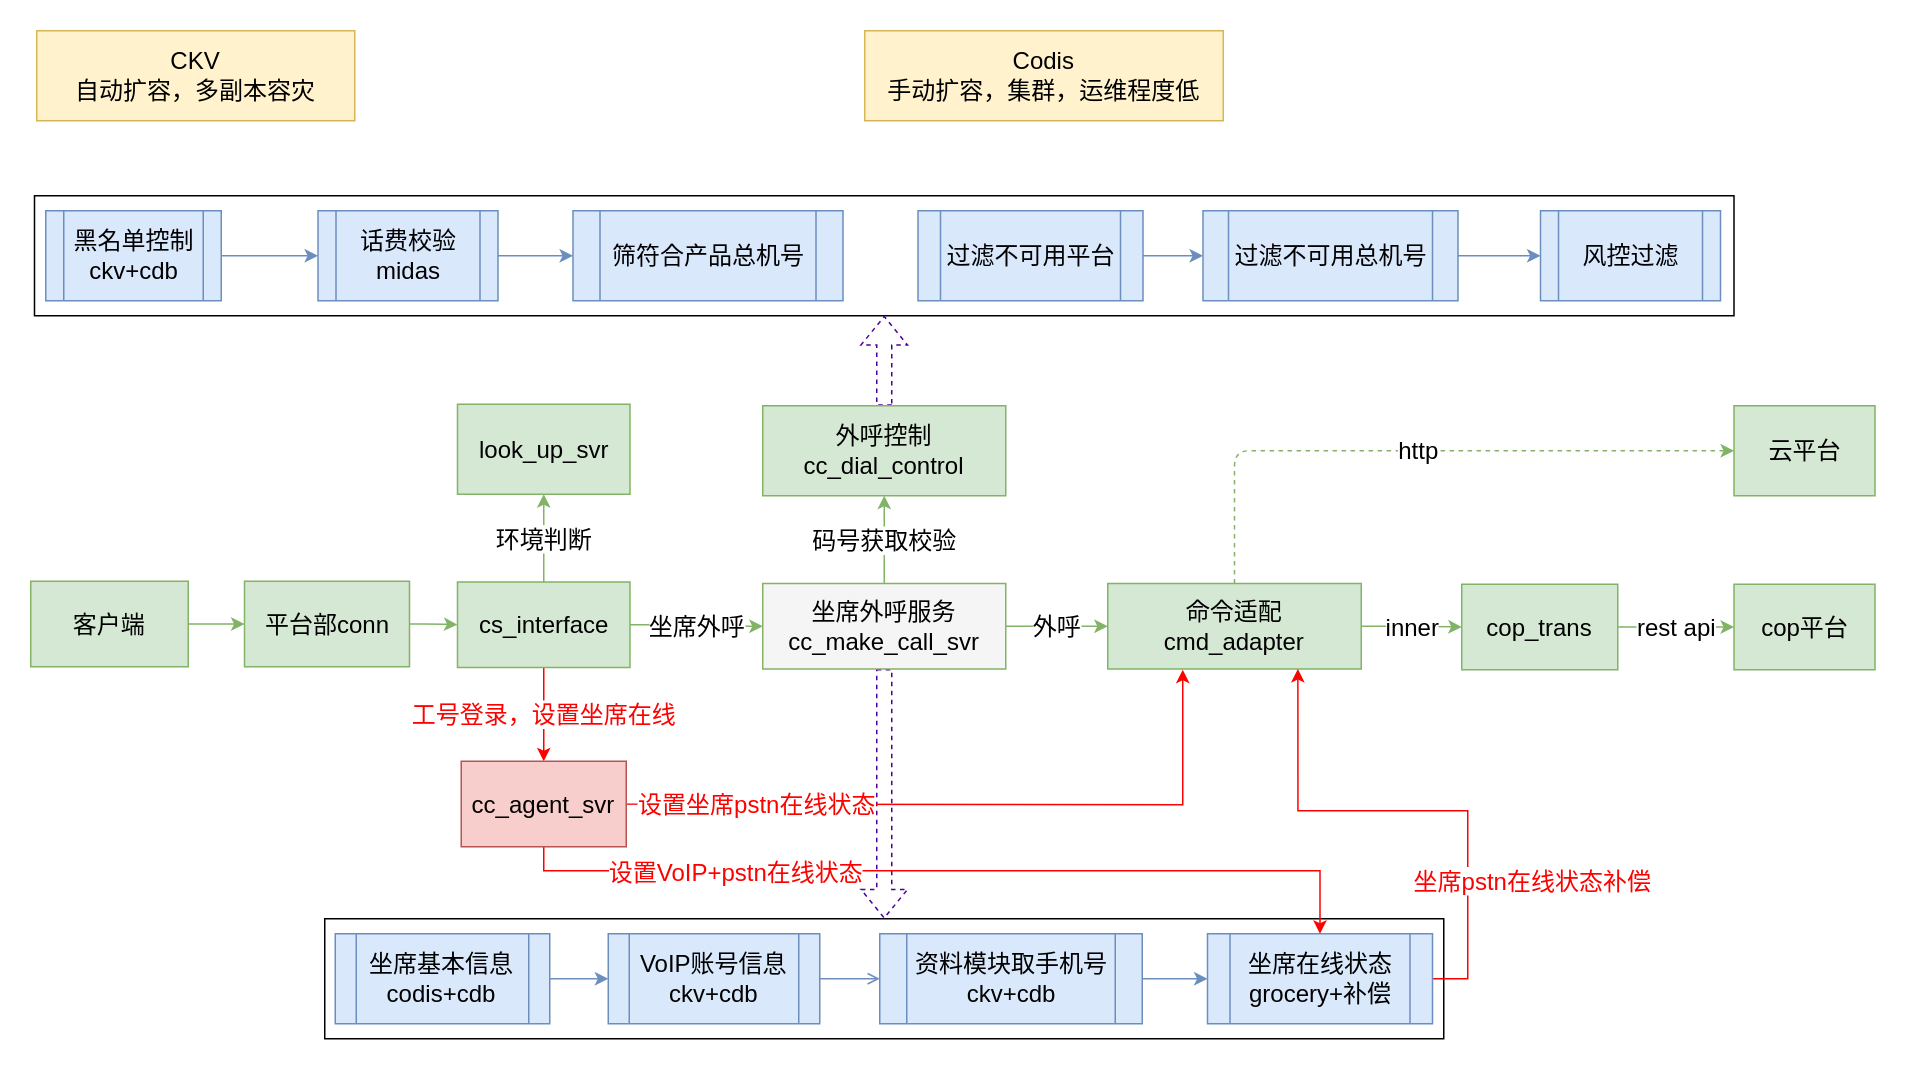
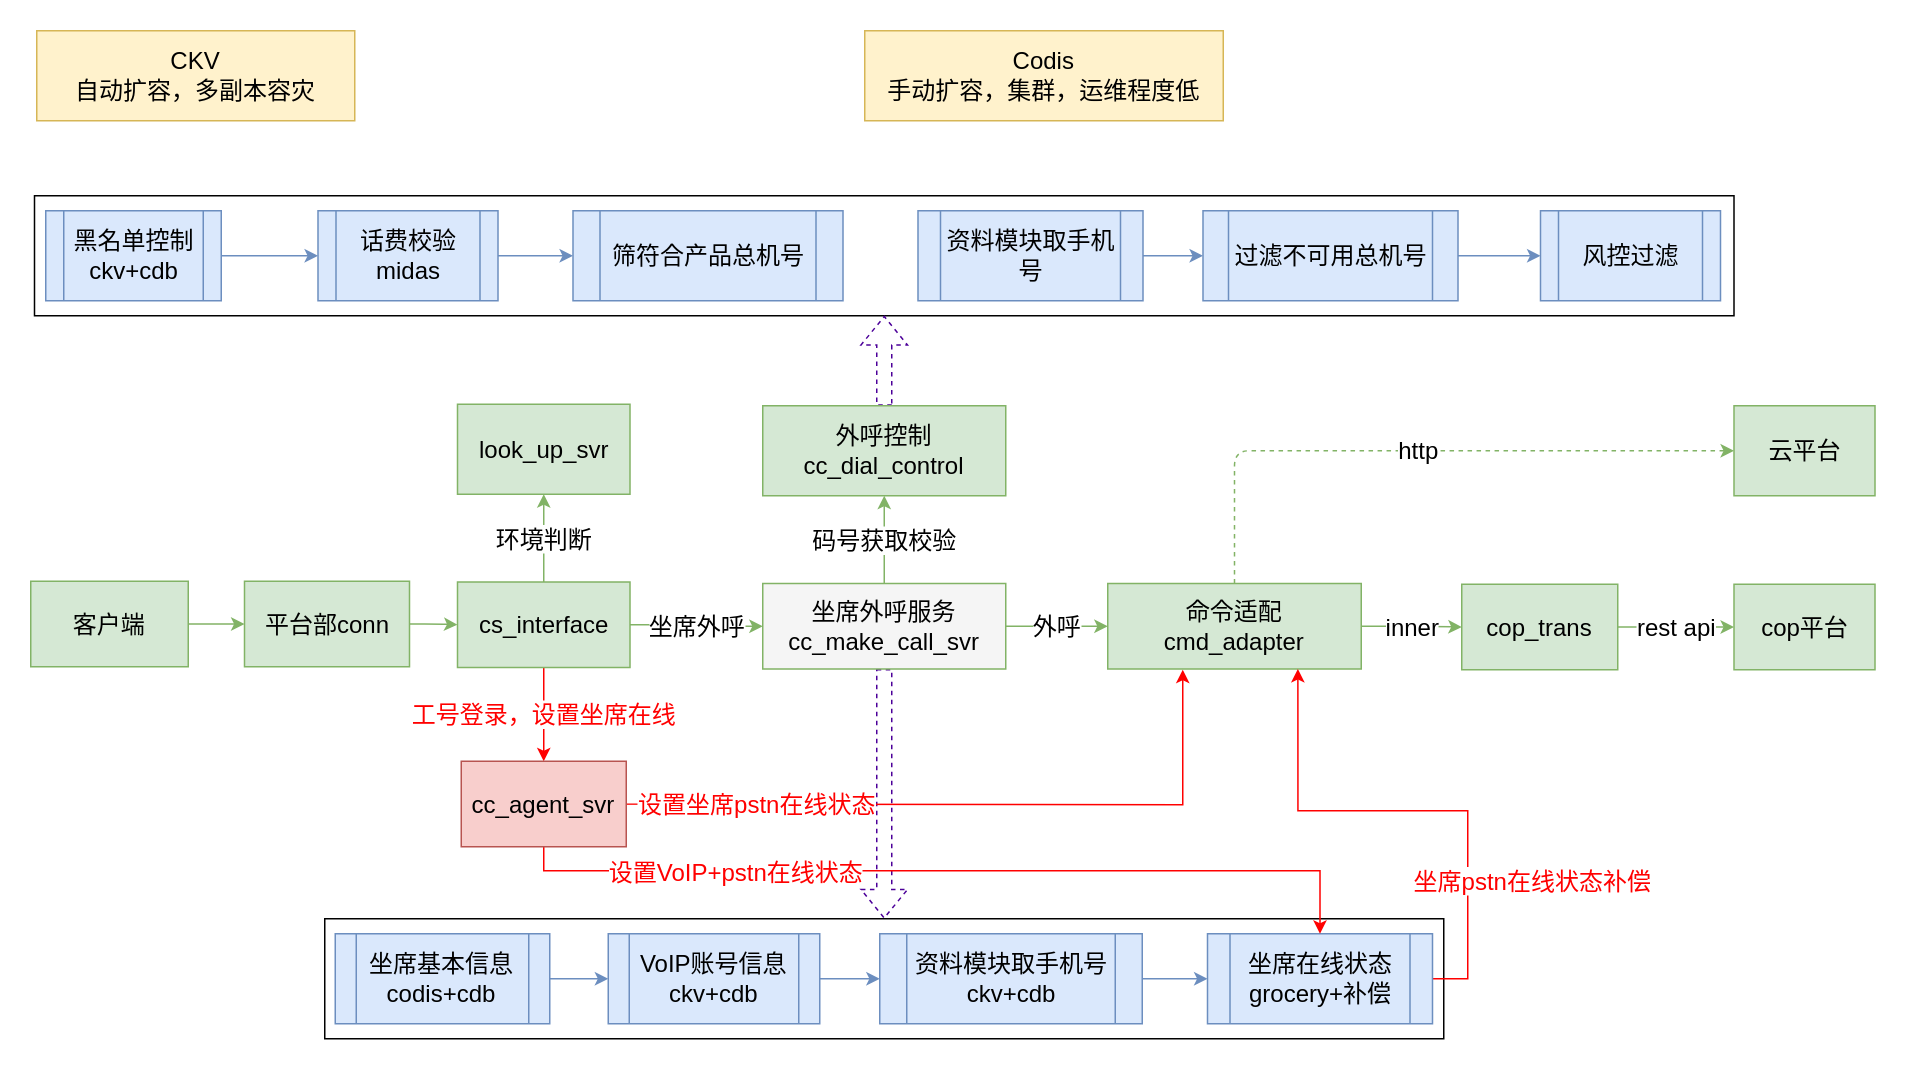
  <mxCell id="0" />
  <mxCell id="1" parent="0" />
  <mxCell id="2" value="" style="rounded=0;whiteSpace=wrap;html=1;fontSize=16;" parent="1" vertex="1"><mxGeometry x="22.5" y="130" width="1133" height="80" as="geometry" /></mxCell>
  <mxCell id="3" value="" style="edgeStyle=orthogonalEdgeStyle;orthogonalLoop=1;jettySize=auto;html=1;fontSize=16;fillColor=#d5e8d4;strokeColor=#82b366;" parent="1" source="4" target="6" edge="1"><mxGeometry relative="1" as="geometry" /></mxCell>
  <mxCell id="4" value="客户端" style="whiteSpace=wrap;html=1;fontSize=16;fillColor=#d5e8d4;strokeColor=#82b366;" parent="1" vertex="1"><mxGeometry x="20" y="387" width="105" height="57" as="geometry" /></mxCell>
  <mxCell id="5" value="" style="edgeStyle=orthogonalEdgeStyle;orthogonalLoop=1;jettySize=auto;html=1;fontSize=16;fillColor=#d5e8d4;strokeColor=#82b366;" parent="1" source="6" target="10" edge="1"><mxGeometry relative="1" as="geometry" /></mxCell>
  <mxCell id="6" value="平台部conn" style="whiteSpace=wrap;html=1;fontSize=16;fillColor=#d5e8d4;strokeColor=#82b366;" parent="1" vertex="1"><mxGeometry x="162.5" y="387" width="110" height="57" as="geometry" /></mxCell>
  <mxCell id="7" value="环境判断" style="edgeStyle=orthogonalEdgeStyle;orthogonalLoop=1;jettySize=auto;html=1;fontSize=16;fillColor=#d5e8d4;strokeColor=#82b366;" parent="1" source="10" target="24" edge="1"><mxGeometry relative="1" as="geometry" /></mxCell>
  <mxCell id="8" value="坐席外呼" style="edgeStyle=orthogonalEdgeStyle;orthogonalLoop=1;jettySize=auto;html=1;fontSize=16;fillColor=#d5e8d4;strokeColor=#82b366;" parent="1" source="10" target="14" edge="1"><mxGeometry relative="1" as="geometry" /></mxCell>
  <mxCell id="9" value="&lt;font color=&quot;#ff0000&quot;&gt;工号登录，设置坐席在线&lt;/font&gt;" style="edgeStyle=orthogonalEdgeStyle;rounded=0;orthogonalLoop=1;jettySize=auto;html=1;entryX=0.5;entryY=0;entryDx=0;entryDy=0;startArrow=none;startFill=0;strokeColor=#FF0000;fontSize=16;" parent="1" source="10" target="51" edge="1"><mxGeometry relative="1" as="geometry" /></mxCell>
  <mxCell id="10" value="cs_interface" style="whiteSpace=wrap;html=1;fontSize=16;fillColor=#d5e8d4;strokeColor=#82b366;" parent="1" vertex="1"><mxGeometry x="304.5" y="387.5" width="115" height="57" as="geometry" /></mxCell>
  <mxCell id="11" value="码号获取校验" style="edgeStyle=orthogonalEdgeStyle;orthogonalLoop=1;jettySize=auto;html=1;fontSize=16;fillColor=#d5e8d4;strokeColor=#82b366;" parent="1" source="14" target="16" edge="1"><mxGeometry relative="1" as="geometry" /></mxCell>
  <mxCell id="12" value="" style="edgeStyle=orthogonalEdgeStyle;shape=flexArrow;rounded=0;orthogonalLoop=1;jettySize=auto;html=1;dashed=1;strokeColor=#4C0099;fontSize=16;entryX=0.5;entryY=0;entryDx=0;entryDy=0;" parent="1" source="14" target="37" edge="1"><mxGeometry relative="1" as="geometry" /></mxCell>
  <mxCell id="13" value="外呼" style="edgeStyle=orthogonalEdgeStyle;rounded=0;orthogonalLoop=1;jettySize=auto;html=1;startArrow=none;startFill=0;strokeColor=#82b366;fontSize=16;fillColor=#d5e8d4;" parent="1" source="14" target="19" edge="1"><mxGeometry relative="1" as="geometry" /></mxCell>
  <mxCell id="14" value="坐席外呼服务&lt;br&gt;cc_make_call_svr" style="whiteSpace=wrap;html=1;fontSize=16;fillColor=#f5f5f5;strokeColor=#82b366;" parent="1" vertex="1"><mxGeometry x="508" y="388.5" width="162" height="57" as="geometry" /></mxCell>
  <mxCell id="15" value="" style="edgeStyle=orthogonalEdgeStyle;rounded=0;orthogonalLoop=1;jettySize=auto;html=1;fontSize=16;dashed=1;shape=flexArrow;strokeColor=#4C0099;" parent="1" source="16" target="2" edge="1"><mxGeometry relative="1" as="geometry"><mxPoint x="591.5" y="210" as="targetPoint" /></mxGeometry></mxCell>
  <mxCell id="16" value="外呼控制&lt;br&gt;cc_dial_control&lt;br&gt;" style="whiteSpace=wrap;html=1;fontSize=16;fillColor=#d5e8d4;strokeColor=#82b366;" parent="1" vertex="1"><mxGeometry x="508" y="270" width="162" height="60" as="geometry" /></mxCell>
  <mxCell id="17" value="inner" style="edgeStyle=orthogonalEdgeStyle;orthogonalLoop=1;jettySize=auto;html=1;fontSize=16;fillColor=#d5e8d4;strokeColor=#82b366;" parent="1" source="19" target="22" edge="1"><mxGeometry relative="1" as="geometry" /></mxCell>
  <mxCell id="18" value="http" style="edgeStyle=orthogonalEdgeStyle;orthogonalLoop=1;jettySize=auto;html=1;fontSize=16;fillColor=#d5e8d4;strokeColor=#82b366;dashed=1;" parent="1" source="19" target="20" edge="1"><mxGeometry relative="1" as="geometry"><Array as="points"><mxPoint x="823" y="300" /></Array></mxGeometry></mxCell>
  <mxCell id="19" value="命令适配&lt;br&gt;cmd_adapter" style="whiteSpace=wrap;html=1;fontSize=16;fillColor=#d5e8d4;strokeColor=#82b366;" parent="1" vertex="1"><mxGeometry x="738" y="388.5" width="169" height="57" as="geometry" /></mxCell>
  <mxCell id="20" value="云平台" style="whiteSpace=wrap;html=1;fontSize=16;fillColor=#d5e8d4;strokeColor=#82b366;" parent="1" vertex="1"><mxGeometry x="1155.5" y="270" width="94" height="60" as="geometry" /></mxCell>
  <mxCell id="21" value="rest api" style="edgeStyle=orthogonalEdgeStyle;orthogonalLoop=1;jettySize=auto;html=1;fontSize=16;fillColor=#d5e8d4;strokeColor=#82b366;" parent="1" source="22" target="23" edge="1"><mxGeometry relative="1" as="geometry" /></mxCell>
  <mxCell id="22" value="cop_trans" style="whiteSpace=wrap;html=1;fontSize=16;fillColor=#d5e8d4;strokeColor=#82b366;" parent="1" vertex="1"><mxGeometry x="974" y="389" width="104" height="57" as="geometry" /></mxCell>
  <mxCell id="23" value="cop平台" style="whiteSpace=wrap;html=1;fontSize=16;fillColor=#d5e8d4;strokeColor=#82b366;" parent="1" vertex="1"><mxGeometry x="1155.5" y="389" width="94" height="57" as="geometry" /></mxCell>
  <mxCell id="24" value="look_up_svr" style="whiteSpace=wrap;html=1;fontSize=16;fillColor=#d5e8d4;strokeColor=#82b366;" parent="1" vertex="1"><mxGeometry x="304.5" y="269" width="115" height="60" as="geometry" /></mxCell>
  <mxCell id="25" value="" style="edgeStyle=orthogonalEdgeStyle;rounded=0;orthogonalLoop=1;jettySize=auto;html=1;fontSize=16;fillColor=#dae8fc;strokeColor=#6c8ebf;" parent="1" source="26" target="28" edge="1"><mxGeometry relative="1" as="geometry" /></mxCell>
  <mxCell id="26" value="黑名单控制&lt;br&gt;ckv+cdb&lt;br&gt;" style="shape=process;whiteSpace=wrap;html=1;backgroundOutline=1;fontSize=16;flipH=1;flipV=1;fillColor=#dae8fc;strokeColor=#6c8ebf;" parent="1" vertex="1"><mxGeometry x="30" y="140" width="117" height="60" as="geometry" /></mxCell>
  <mxCell id="27" value="" style="edgeStyle=orthogonalEdgeStyle;rounded=0;orthogonalLoop=1;jettySize=auto;html=1;fontSize=16;fillColor=#dae8fc;strokeColor=#6c8ebf;" parent="1" source="28" target="29" edge="1"><mxGeometry relative="1" as="geometry" /></mxCell>
  <mxCell id="28" value="话费校验&lt;br&gt;midas&lt;br&gt;" style="shape=process;whiteSpace=wrap;html=1;backgroundOutline=1;fontSize=16;flipH=1;flipV=1;fillColor=#dae8fc;strokeColor=#6c8ebf;" parent="1" vertex="1"><mxGeometry x="211.5" y="140" width="120" height="60" as="geometry" /></mxCell>
  <mxCell id="29" value="筛符合产品总机号" style="shape=process;whiteSpace=wrap;html=1;backgroundOutline=1;fontSize=16;flipH=1;flipV=1;fillColor=#dae8fc;strokeColor=#6c8ebf;" parent="1" vertex="1"><mxGeometry x="381.5" y="140" width="180" height="60" as="geometry" /></mxCell>
  <mxCell id="30" value="" style="edgeStyle=orthogonalEdgeStyle;rounded=0;orthogonalLoop=1;jettySize=auto;html=1;fontSize=16;fillColor=#dae8fc;strokeColor=#6c8ebf;" parent="1" source="31" target="33" edge="1"><mxGeometry relative="1" as="geometry" /></mxCell>
- <mxCell id="31" value="过滤不可用平台" style="shape=process;whiteSpace=wrap;html=1;backgroundOutline=1;fontSize=16;flipH=1;flipV=1;fillColor=#dae8fc;strokeColor=#6c8ebf;" parent="1" vertex="1"><mxGeometry x="611.5" y="140" width="150" height="60" as="geometry" /></mxCell>
+ <mxCell id="31" value="资料模块取手机号" style="shape=process;whiteSpace=wrap;html=1;backgroundOutline=1;fontSize=16;flipH=1;flipV=1;fillColor=#dae8fc;strokeColor=#6c8ebf;" parent="1" vertex="1"><mxGeometry x="611.5" y="140" width="150" height="60" as="geometry" /></mxCell>
  <mxCell id="32" value="" style="edgeStyle=orthogonalEdgeStyle;rounded=0;orthogonalLoop=1;jettySize=auto;html=1;fontSize=16;fillColor=#dae8fc;strokeColor=#6c8ebf;" parent="1" source="33" target="34" edge="1"><mxGeometry relative="1" as="geometry" /></mxCell>
  <mxCell id="33" value="过滤不可用总机号" style="shape=process;whiteSpace=wrap;html=1;backgroundOutline=1;fontSize=16;flipH=1;flipV=1;fillColor=#dae8fc;strokeColor=#6c8ebf;" parent="1" vertex="1"><mxGeometry x="801.5" y="140" width="170" height="60" as="geometry" /></mxCell>
  <mxCell id="34" value="风控过滤" style="shape=process;whiteSpace=wrap;html=1;backgroundOutline=1;fontSize=16;flipH=1;flipV=1;fillColor=#dae8fc;strokeColor=#6c8ebf;" parent="1" vertex="1"><mxGeometry x="1026.5" y="140" width="120" height="60" as="geometry" /></mxCell>
  <mxCell id="35" value="CKV&lt;br&gt;自动扩容，多副本容灾&lt;br&gt;" style="rounded=0;whiteSpace=wrap;html=1;fontSize=16;fillColor=#fff2cc;strokeColor=#d6b656;" parent="1" vertex="1"><mxGeometry x="24" y="20" width="212" height="60" as="geometry" /></mxCell>
  <mxCell id="36" value="Codis&lt;br&gt;手动扩容，集群，运维程度低&lt;br&gt;" style="rounded=0;whiteSpace=wrap;html=1;fontSize=16;fillColor=#fff2cc;strokeColor=#d6b656;" parent="1" vertex="1"><mxGeometry x="576" y="20" width="239" height="60" as="geometry" /></mxCell>
  <mxCell id="37" value="" style="rounded=0;whiteSpace=wrap;html=1;fontSize=16;" parent="1" vertex="1"><mxGeometry x="216" y="612" width="746" height="80" as="geometry" /></mxCell>
  <mxCell id="38" value="" style="edgeStyle=orthogonalEdgeStyle;rounded=0;orthogonalLoop=1;jettySize=auto;html=1;fontSize=16;fillColor=#dae8fc;strokeColor=#6c8ebf;" parent="1" source="39" target="41" edge="1"><mxGeometry relative="1" as="geometry" /></mxCell>
  <mxCell id="39" value="坐席基本信息&lt;br&gt;codis+cdb&lt;br&gt;" style="shape=process;whiteSpace=wrap;html=1;backgroundOutline=1;fontSize=16;flipH=1;flipV=1;fillColor=#dae8fc;strokeColor=#6c8ebf;" parent="1" vertex="1"><mxGeometry x="223" y="622" width="143" height="60" as="geometry" /></mxCell>
- <mxCell id="40" value="" style="edgeStyle=orthogonalEdgeStyle;rounded=0;orthogonalLoop=1;jettySize=auto;html=1;fontSize=16;fillColor=#dae8fc;strokeColor=#6c8ebf;endArrow=open;" parent="1" source="41" target="43" edge="1"><mxGeometry relative="1" as="geometry" /></mxCell>
+ <mxCell id="40" value="" style="edgeStyle=orthogonalEdgeStyle;rounded=0;orthogonalLoop=1;jettySize=auto;html=1;fontSize=16;fillColor=#dae8fc;strokeColor=#6c8ebf;" parent="1" source="41" target="43" edge="1"><mxGeometry relative="1" as="geometry" /></mxCell>
  <mxCell id="41" value="VoIP账号信息&lt;br&gt;ckv+cdb&lt;br&gt;" style="shape=process;whiteSpace=wrap;html=1;backgroundOutline=1;fontSize=16;flipH=1;flipV=1;fillColor=#dae8fc;strokeColor=#6c8ebf;" parent="1" vertex="1"><mxGeometry x="405" y="622" width="141" height="60" as="geometry" /></mxCell>
  <mxCell id="42" value="" style="edgeStyle=orthogonalEdgeStyle;rounded=0;orthogonalLoop=1;jettySize=auto;html=1;fontSize=16;fillColor=#dae8fc;strokeColor=#6c8ebf;" parent="1" source="43" target="46" edge="1"><mxGeometry relative="1" as="geometry" /></mxCell>
  <mxCell id="43" value="资料模块取手机号&lt;br&gt;ckv+cdb&lt;br&gt;" style="shape=process;whiteSpace=wrap;html=1;backgroundOutline=1;fontSize=16;flipH=1;flipV=1;fillColor=#dae8fc;strokeColor=#6c8ebf;" parent="1" vertex="1"><mxGeometry x="586" y="622" width="175" height="60" as="geometry" /></mxCell>
  <mxCell id="44" style="edgeStyle=orthogonalEdgeStyle;rounded=0;orthogonalLoop=1;jettySize=auto;html=1;entryX=0.75;entryY=1;entryDx=0;entryDy=0;startArrow=none;startFill=0;strokeColor=#FF0000;fontSize=16;" parent="1" source="46" target="19" edge="1"><mxGeometry relative="1" as="geometry"><Array as="points"><mxPoint x="978" y="652" /><mxPoint x="978" y="540" /><mxPoint x="865" y="540" /></Array></mxGeometry></mxCell>
  <mxCell id="45" value="坐席pstn在线状态补偿" style="text;html=1;resizable=0;points=[];align=center;verticalAlign=middle;labelBackgroundColor=#ffffff;fontSize=16;fontColor=#FF0000;" parent="44" vertex="1" connectable="0"><mxGeometry x="0.244" relative="1" as="geometry"><mxPoint x="120" y="46" as="offset" /></mxGeometry></mxCell>
  <mxCell id="46" value="坐席在线状态&lt;br&gt;grocery+补偿&lt;br&gt;" style="shape=process;whiteSpace=wrap;html=1;backgroundOutline=1;fontSize=16;flipH=1;flipV=1;fillColor=#dae8fc;strokeColor=#6c8ebf;" parent="1" vertex="1"><mxGeometry x="804.5" y="622" width="150" height="60" as="geometry" /></mxCell>
  <mxCell id="47" style="edgeStyle=orthogonalEdgeStyle;rounded=0;orthogonalLoop=1;jettySize=auto;html=1;startArrow=none;startFill=0;strokeColor=#FF0000;fontSize=16;exitX=1;exitY=0.5;exitDx=0;exitDy=0;" parent="1" source="51" edge="1"><mxGeometry relative="1" as="geometry"><mxPoint x="788" y="446" as="targetPoint" /><Array as="points"><mxPoint x="393" y="536" /><mxPoint x="788" y="536" /></Array></mxGeometry></mxCell>
  <mxCell id="48" value="设置坐席pstn在线状态" style="text;html=1;resizable=0;points=[];align=center;verticalAlign=middle;labelBackgroundColor=#ffffff;fontSize=16;fontColor=#FF0000;" parent="47" vertex="1" connectable="0"><mxGeometry x="0.157" y="1" relative="1" as="geometry"><mxPoint x="-160" y="0.5" as="offset" /></mxGeometry></mxCell>
  <mxCell id="49" style="edgeStyle=orthogonalEdgeStyle;rounded=0;orthogonalLoop=1;jettySize=auto;html=1;entryX=0.5;entryY=0;entryDx=0;entryDy=0;startArrow=none;startFill=0;strokeColor=#FF0000;fontSize=16;" parent="1" source="51" target="46" edge="1"><mxGeometry relative="1" as="geometry"><Array as="points"><mxPoint x="362" y="580" /><mxPoint x="880" y="580" /></Array></mxGeometry></mxCell>
  <mxCell id="50" value="设置VoIP+pstn在线状态" style="text;html=1;resizable=0;points=[];align=center;verticalAlign=middle;labelBackgroundColor=#ffffff;fontSize=16;fontColor=#FF0000;" parent="49" vertex="1" connectable="0"><mxGeometry x="-0.295" y="-1" relative="1" as="geometry"><mxPoint x="-60" y="-1" as="offset" /></mxGeometry></mxCell>
  <mxCell id="51" value="cc_agent_svr" style="whiteSpace=wrap;html=1;fontSize=16;fillColor=#f8cecc;strokeColor=#b85450;" parent="1" vertex="1"><mxGeometry x="307" y="507" width="110" height="57" as="geometry" /></mxCell>
